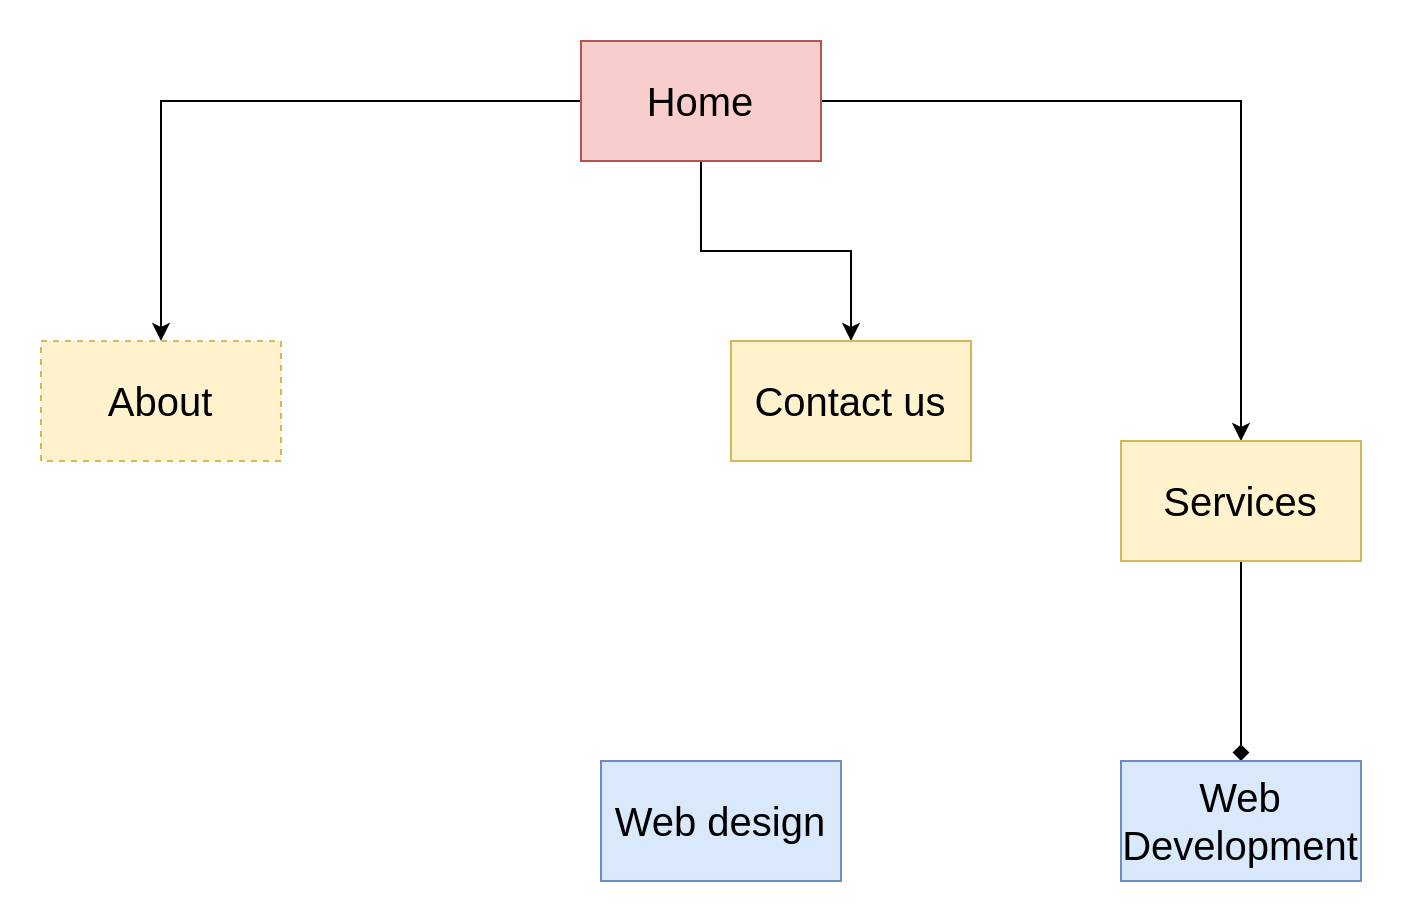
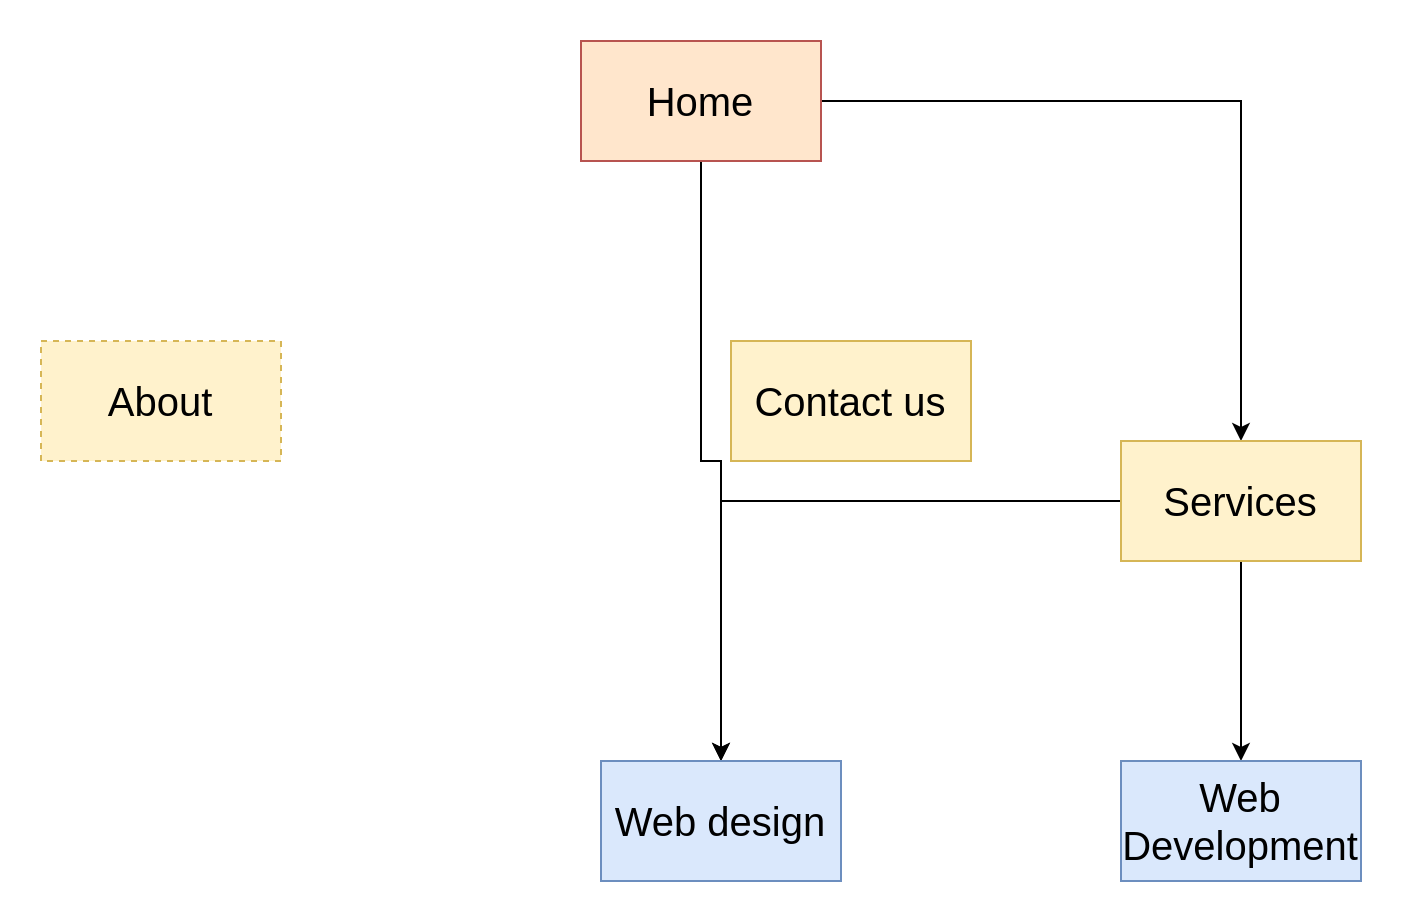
  <mxCell id="0" />
  <mxCell id="1" parent="0" />
- <mxCell id="2" value="" style="edgeStyle=orthogonalEdgeStyle;rounded=0;orthogonalLoop=1;jettySize=auto;html=1;" edge="1" parent="1" source="5" target="6"><mxGeometry relative="1" as="geometry" /></mxCell>
- <mxCell id="3" value="" style="edgeStyle=orthogonalEdgeStyle;rounded=0;orthogonalLoop=1;jettySize=auto;html=1;" edge="1" parent="1" source="5" target="7"><mxGeometry relative="1" as="geometry" /></mxCell>
+ <mxCell id="3" value="" style="edgeStyle=orthogonalEdgeStyle;rounded=0;orthogonalLoop=1;jettySize=auto;html=1;" edge="1" parent="1" source="5" target="11"><mxGeometry relative="1" as="geometry" /></mxCell>
  <mxCell id="4" value="" style="edgeStyle=orthogonalEdgeStyle;rounded=0;orthogonalLoop=1;jettySize=auto;html=1;" edge="1" parent="1" source="5" target="10"><mxGeometry relative="1" as="geometry" /></mxCell>
- <mxCell id="5" value="Home" style="rounded=0;whiteSpace=wrap;html=1;fontSize=20;fillColor=#f8cecc;strokeColor=#b85450;" vertex="1" parent="1"><mxGeometry x="290" y="20" width="120" height="60" as="geometry" /></mxCell>
+ <mxCell id="5" value="Home" style="rounded=0;whiteSpace=wrap;html=1;fontSize=20;fillColor=#ffe6cc;strokeColor=#b85450;" vertex="1" parent="1"><mxGeometry x="290" y="20" width="120" height="60" as="geometry" /></mxCell>
  <mxCell id="6" value="About" style="rounded=0;whiteSpace=wrap;html=1;fontSize=20;fillColor=#fff2cc;strokeColor=#d6b656;dashed=1;" vertex="1" parent="1"><mxGeometry x="20" y="170" width="120" height="60" as="geometry" /></mxCell>
  <mxCell id="7" value="Contact us" style="rounded=0;whiteSpace=wrap;html=1;fontSize=20;fillColor=#fff2cc;strokeColor=#d6b656;" vertex="1" parent="1"><mxGeometry x="365" y="170" width="120" height="60" as="geometry" /></mxCell>
- <mxCell id="9" value="" style="edgeStyle=orthogonalEdgeStyle;rounded=0;orthogonalLoop=1;jettySize=auto;html=1;endArrow=diamond;" edge="1" parent="1" source="10" target="12"><mxGeometry relative="1" as="geometry" /></mxCell>
+ <mxCell id="8" value="" style="edgeStyle=orthogonalEdgeStyle;rounded=0;orthogonalLoop=1;jettySize=auto;html=1;" edge="1" parent="1" source="10" target="11"><mxGeometry relative="1" as="geometry" /></mxCell>
+ <mxCell id="9" value="" style="edgeStyle=orthogonalEdgeStyle;rounded=0;orthogonalLoop=1;jettySize=auto;html=1;" edge="1" parent="1" source="10" target="12"><mxGeometry relative="1" as="geometry" /></mxCell>
  <mxCell id="10" value="Services" style="rounded=0;whiteSpace=wrap;html=1;fontSize=20;fillColor=#fff2cc;strokeColor=#d6b656;" vertex="1" parent="1"><mxGeometry x="560" y="220" width="120" height="60" as="geometry" /></mxCell>
  <mxCell id="11" value="Web design" style="whiteSpace=wrap;html=1;fontSize=20;rounded=0;fillColor=#dae8fc;strokeColor=#6c8ebf;" vertex="1" parent="1"><mxGeometry x="300" y="380" width="120" height="60" as="geometry" /></mxCell>
  <mxCell id="12" value="Web Development" style="whiteSpace=wrap;html=1;fontSize=20;rounded=0;fillColor=#dae8fc;strokeColor=#6c8ebf;" vertex="1" parent="1"><mxGeometry x="560" y="380" width="120" height="60" as="geometry" /></mxCell>
